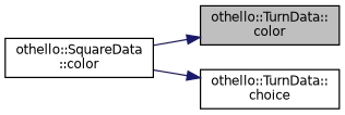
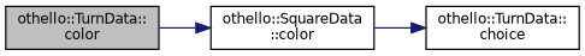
  digraph {
    rankdir=LR
    node [color=black fillcolor=white fontname=Helvetica fontsize=10 shape=record style=filled]
    edge [color=midnightblue fontname=Helvetica fontsize=10 labelfontname=Helvetica labelfontsize=10 style=solid]
    n1 [fillcolor=grey75 fontcolor=black height=0.2 label="othello::TurnData::\lcolor" width=0.4]
    n2 [height=0.2 label="othello::SquareData\l::color" width=0.4]
    n3 [height=0.2 label="othello::TurnData::\lchoice" width=0.4]
-   n2 -> n1
+   n1 -> n2
    n2 -> n3
  }
